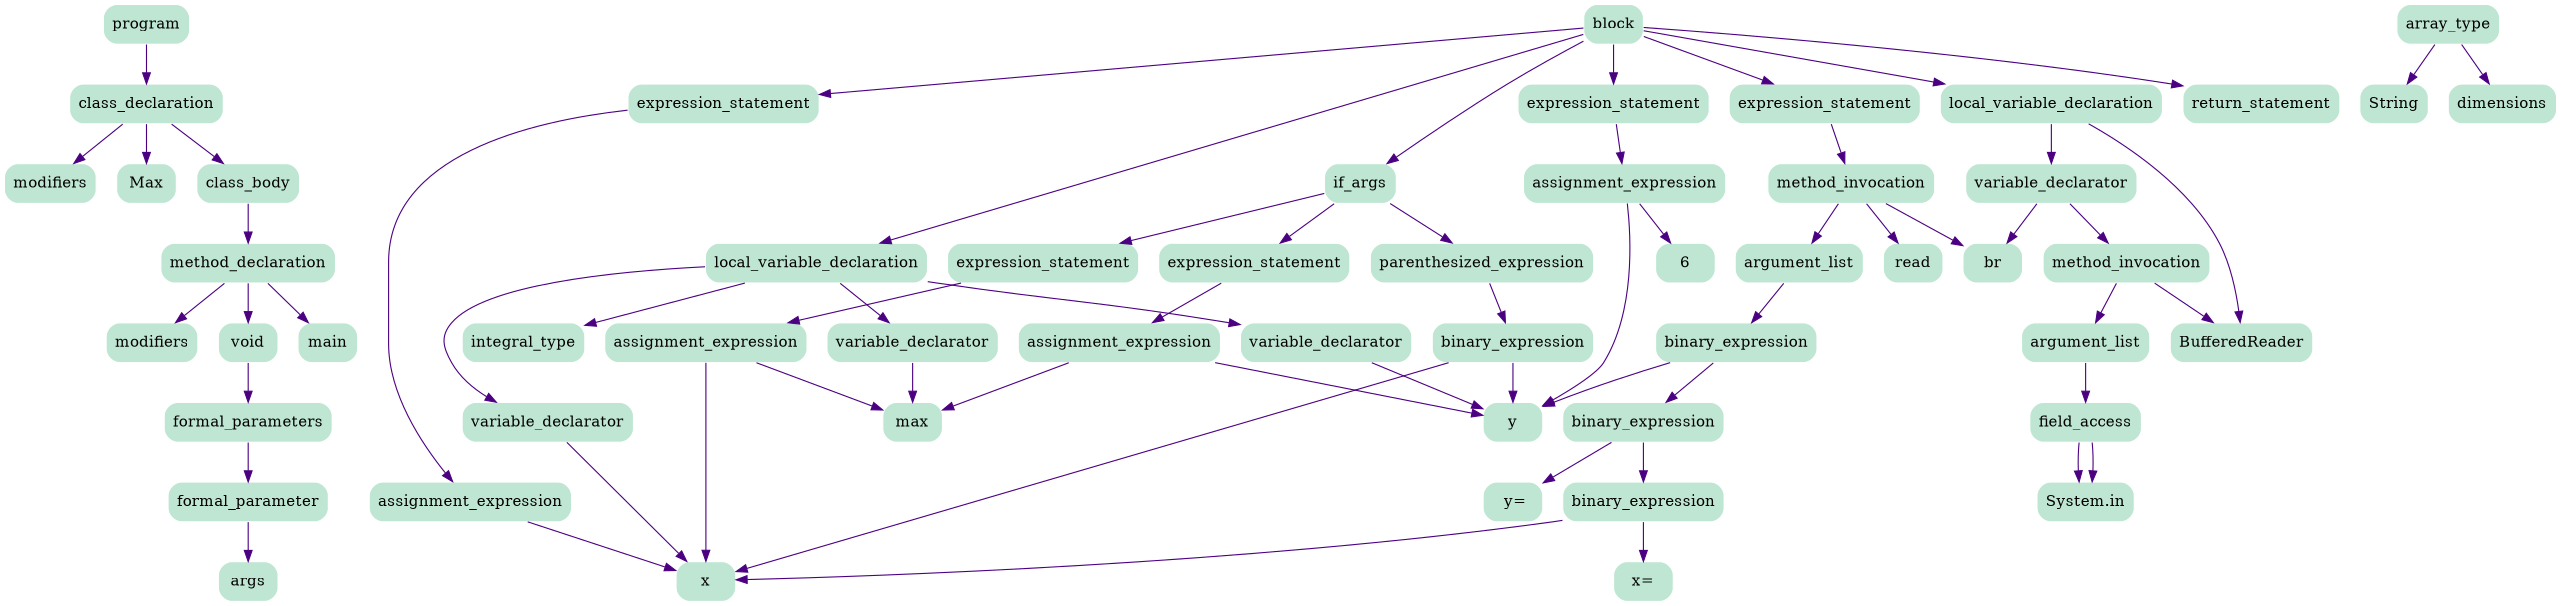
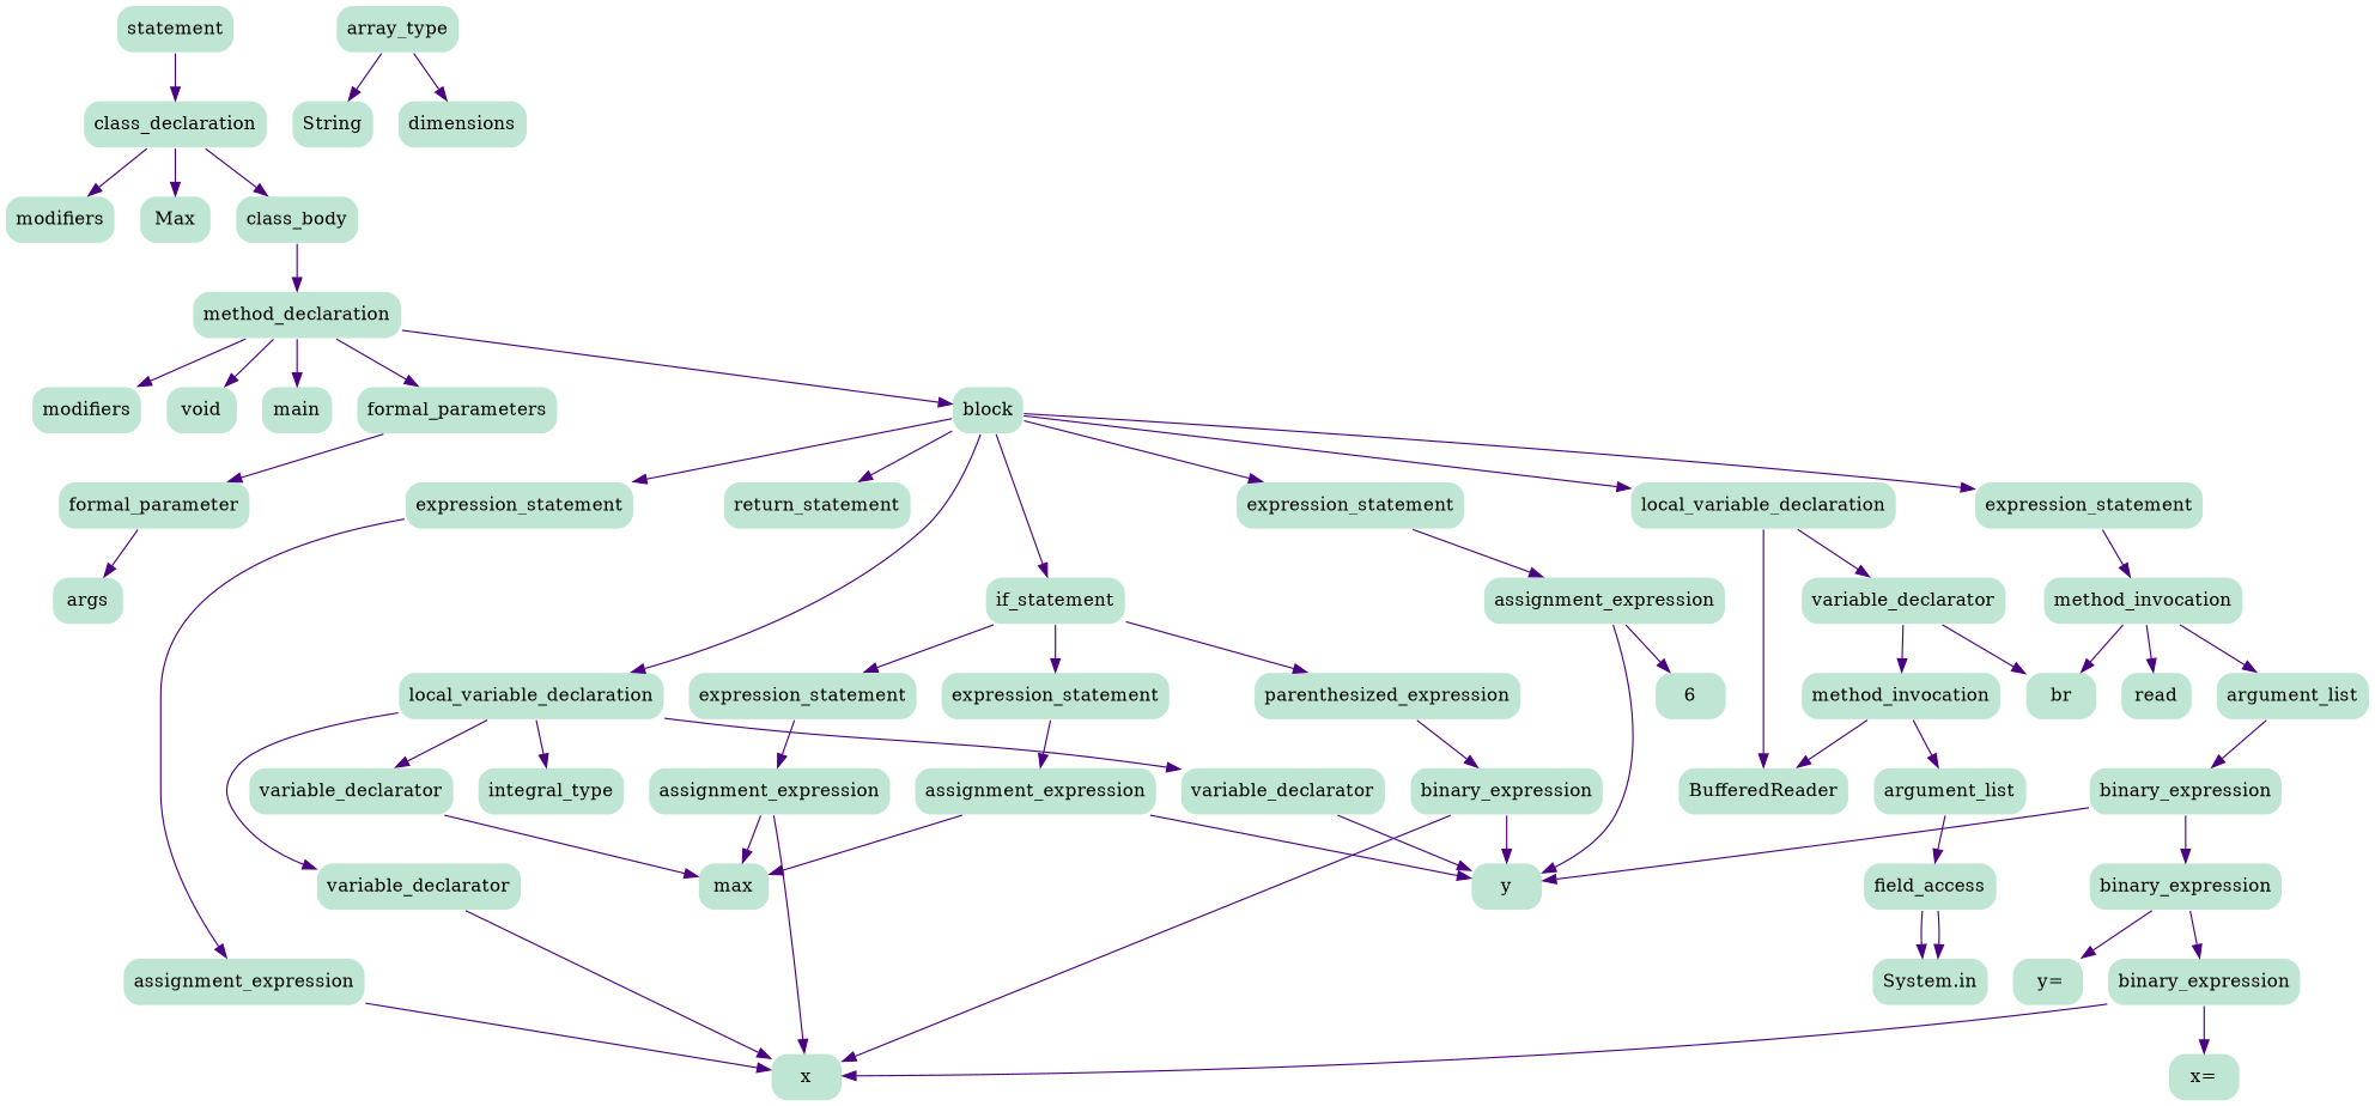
  digraph {
    node [color=white fillcolor="#BFE6D3" node_type=identifier shape=box style="rounded, filled"]
    edge [color=indigo edge_type=AST_edge shape=vee]
-   n1 [label=program node_type=program]
+   n1 [label=statement node_type=program]
    n2 [label=class_declaration node_type=class_declaration]
    n3 [label=modifiers node_type=modifiers]
    n4 [label=Max]
    n5 [label=class_body node_type=class_body]
    n6 [label=method_declaration node_type=method_declaration]
    n7 [label=modifiers node_type=modifiers]
    n8 [label=void node_type=void_type]
    n9 [label=main]
    n10 [label=formal_parameters node_type=formal_parameters]
    n11 [label=block node_type=block]
    n12 [label=formal_parameter node_type=formal_parameter]
    n13 [label=local_variable_declaration node_type=local_variable_declaration]
    n14 [label=expression_statement node_type=expression_statement]
    n15 [label=expression_statement node_type=expression_statement]
    n16 [label=local_variable_declaration node_type=local_variable_declaration]
    n17 [label=expression_statement node_type=expression_statement]
-   n18 [label=if_args node_type=if_statement]
+   n18 [label=if_statement node_type=if_statement]
    n19 [label=return_statement node_type=return_statement]
    n20 [label=args]
    n21 [label=array_type node_type=array_type]
    n22 [label=String node_type=type_identifier]
    n23 [label=dimensions node_type=dimensions]
    n24 [label=integral_type node_type=integral_type]
    n25 [label=variable_declarator node_type=variable_declarator]
    n26 [label=variable_declarator node_type=variable_declarator]
    n27 [label=variable_declarator node_type=variable_declarator]
    n28 [label=assignment_expression node_type=assignment_expression]
    n29 [label=assignment_expression node_type=assignment_expression]
    n30 [label=BufferedReader node_type=type_identifier]
    n31 [label=variable_declarator node_type=variable_declarator]
    n32 [label=method_invocation node_type=method_invocation]
    n33 [label=parenthesized_expression node_type=parenthesized_expression]
    n34 [label=expression_statement node_type=expression_statement]
    n35 [label=expression_statement node_type=expression_statement]
    n36 [label=x]
    n37 [label=y]
    n38 [label=max]
    n39 [label=6 node_type=decimal_integer_literal]
    n40 [label=br]
    n41 [label=method_invocation node_type=method_invocation]
    n42 [label=argument_list node_type=argument_list]
    n43 [label=field_access node_type=field_access]
    n44 [label="System.in"]
    n45 [label=read]
    n46 [label=argument_list node_type=argument_list]
    n47 [label=binary_expression node_type=binary_expression]
    n48 [label=binary_expression node_type=binary_expression]
    n49 [label=binary_expression node_type=binary_expression]
    n50 [label=" y=" node_type=string_literal]
    n51 [label="x=" node_type=string_literal]
    n52 [label=binary_expression node_type=binary_expression]
    n53 [label=assignment_expression node_type=assignment_expression]
    n54 [label=assignment_expression node_type=assignment_expression]
    n1 -> n2
    n2 -> n3
    n2 -> n4
    n2 -> n5
    n5 -> n6
    n6 -> n7
    n6 -> n8
    n6 -> n9
-   n8 -> n10
+   n6 -> n10
+   n6 -> n11
    n10 -> n12
    n11 -> n13
    n11 -> n14
    n11 -> n15
    n11 -> n16
    n11 -> n17
    n11 -> n18
    n11 -> n19
    n12 -> n20
    n13 -> n24
    n13 -> n25
    n13 -> n26
    n13 -> n27
    n14 -> n28
    n15 -> n29
    n16 -> n30
    n16 -> n31
    n17 -> n32
    n18 -> n33
    n18 -> n34
    n18 -> n35
    n21 -> n22
    n21 -> n23
    n25 -> n36
    n26 -> n37
    n27 -> n38
    n28 -> n36
    n29 -> n37
    n29 -> n39
    n31 -> n40
    n31 -> n41
    n32 -> n40
    n32 -> n45
    n32 -> n46
    n33 -> n52
    n34 -> n53
    n35 -> n54
    n41 -> n30
    n41 -> n42
    n42 -> n43
    n43 -> n44
    n43 -> n44
    n46 -> n47
    n47 -> n37
    n47 -> n48
    n48 -> n49
    n48 -> n50
    n49 -> n36
    n49 -> n51
    n52 -> n36
    n52 -> n37
    n53 -> n36
    n53 -> n38
    n54 -> n37
    n54 -> n38
  }
